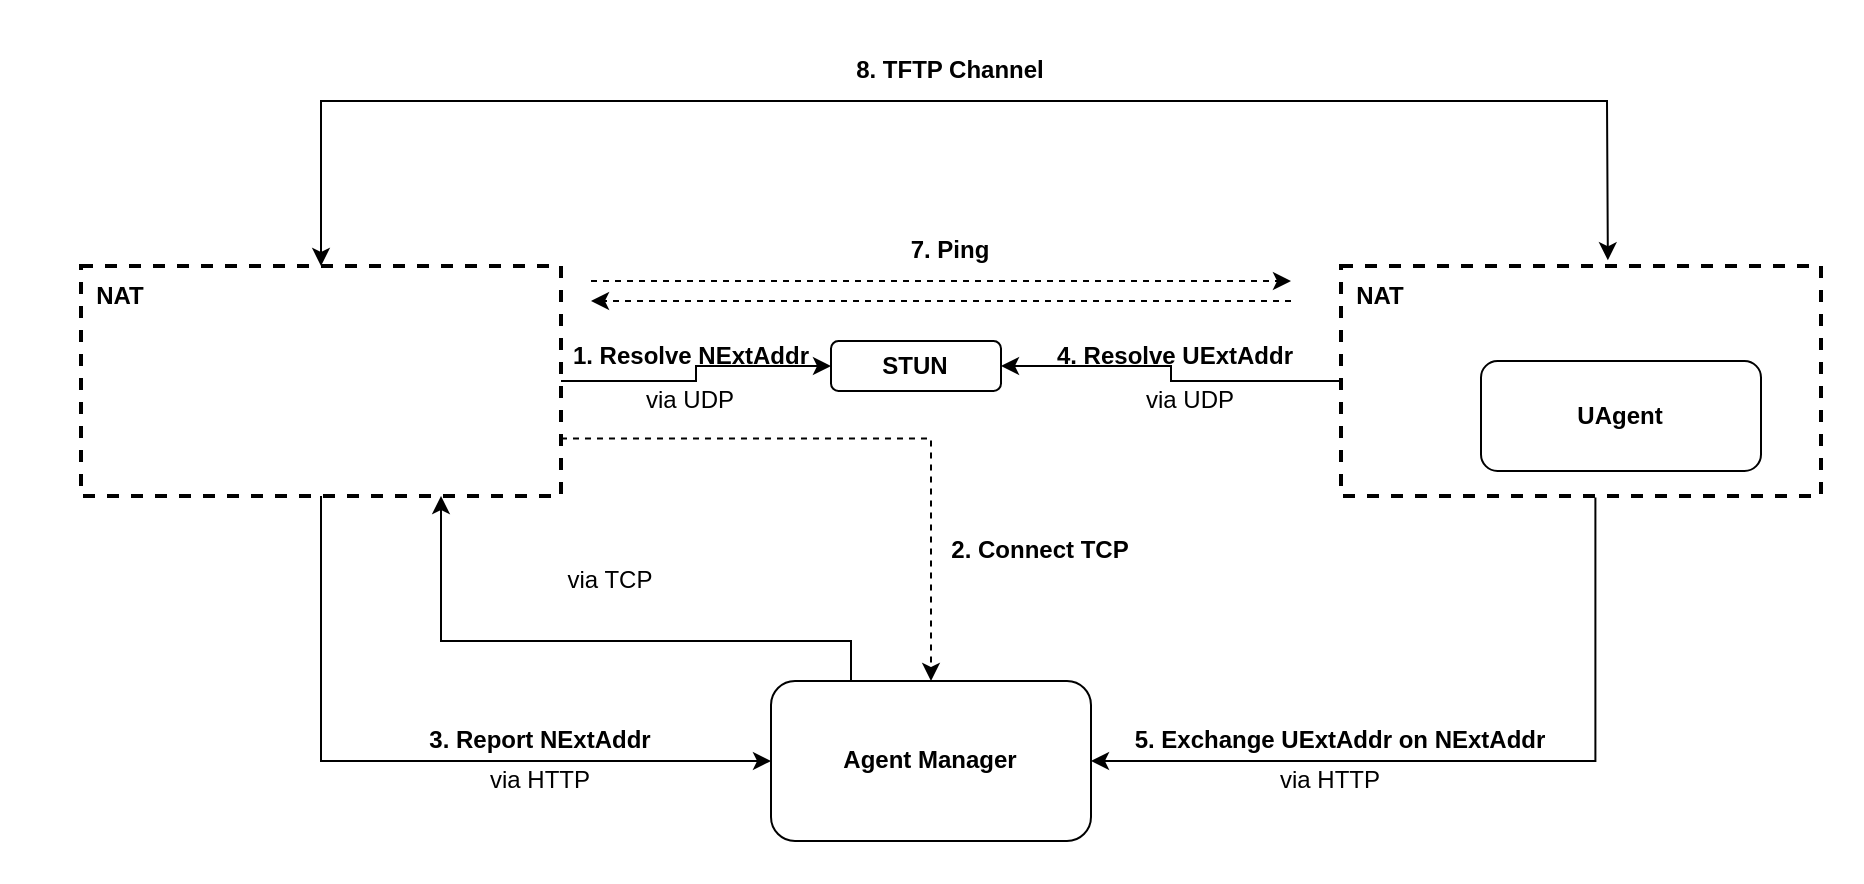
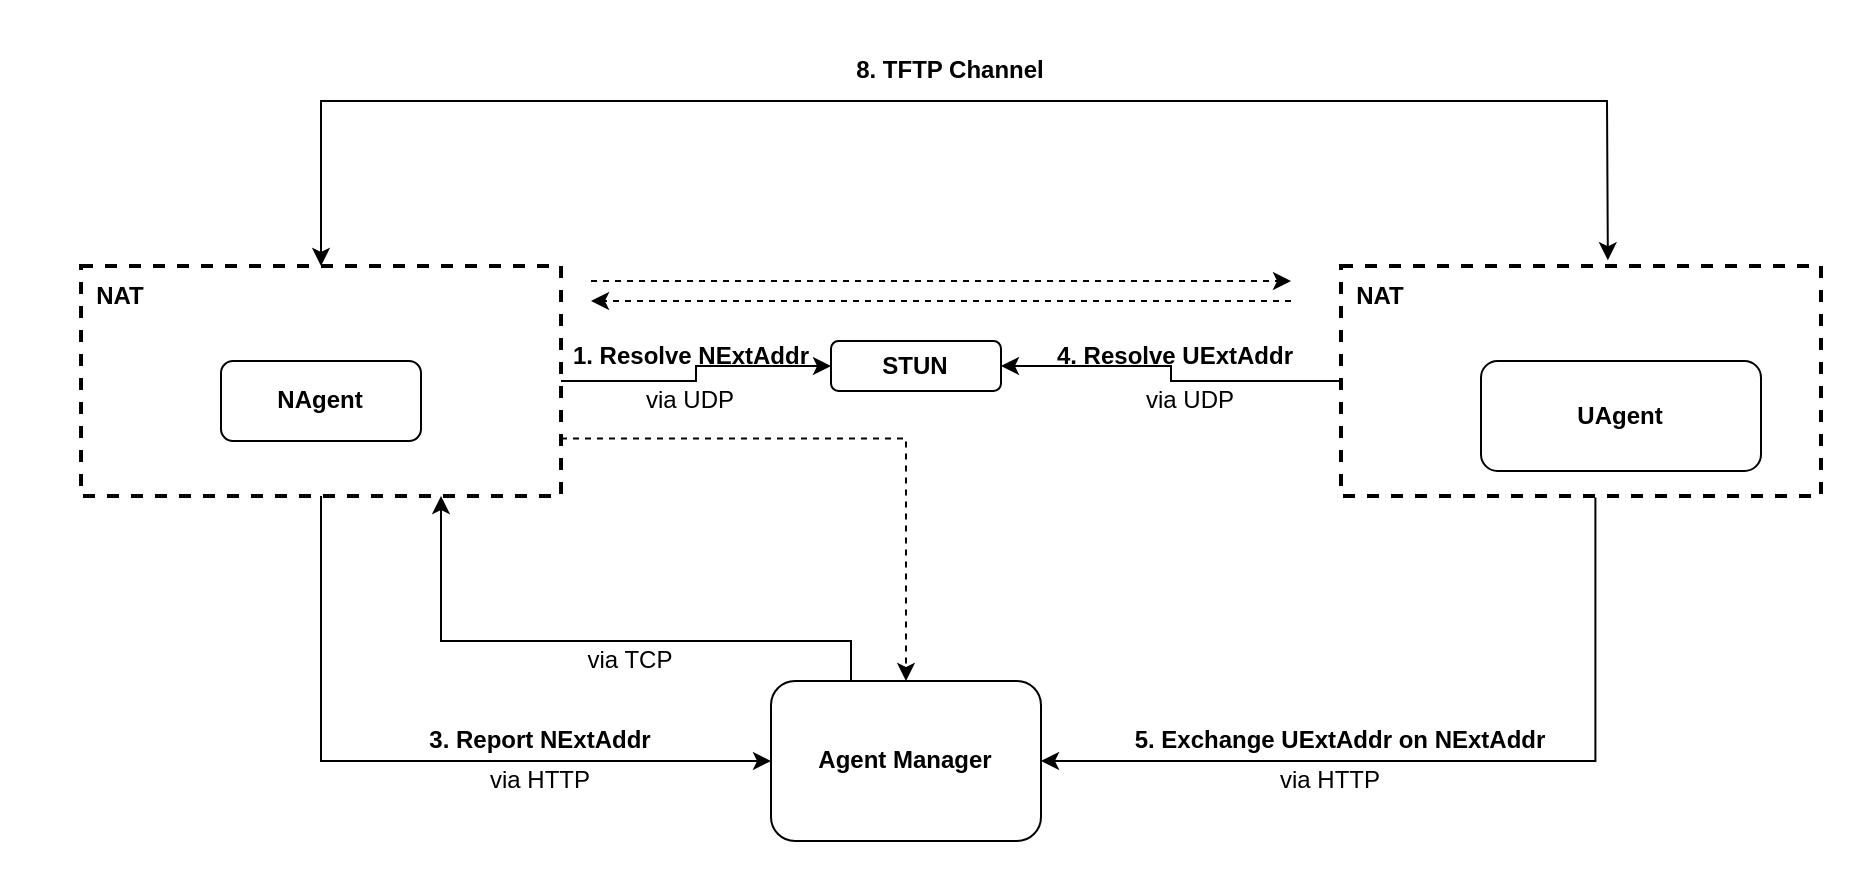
  <mxCell id="0" />
  <mxCell id="1" parent="0" />
  <mxCell id="2" value="&lt;b&gt;STUN&lt;/b&gt;" style="rounded=1;whiteSpace=wrap;html=1;" parent="1" vertex="1"><mxGeometry x="415" y="170" width="85" height="25" as="geometry" /></mxCell>
  <mxCell id="3" value="&lt;b&gt;UAgent&lt;/b&gt;" style="rounded=1;whiteSpace=wrap;html=1;" parent="1" vertex="1"><mxGeometry x="740" y="180" width="140" height="55" as="geometry" /></mxCell>
+ <mxCell id="4" value="&lt;b&gt;NAgent&lt;/b&gt;" style="rounded=1;whiteSpace=wrap;html=1;" parent="1" vertex="1"><mxGeometry x="110" y="180" width="100" height="40" as="geometry" /></mxCell>
  <mxCell id="5" style="edgeStyle=orthogonalEdgeStyle;rounded=0;orthogonalLoop=1;jettySize=auto;html=1;exitX=0.25;exitY=0;exitDx=0;exitDy=0;entryX=0.75;entryY=1;entryDx=0;entryDy=0;" parent="1" source="6" target="11" edge="1"><mxGeometry relative="1" as="geometry"><Array as="points"><mxPoint x="425" y="320" /><mxPoint x="220" y="320" /></Array></mxGeometry></mxCell>
- <mxCell id="6" value="&lt;b&gt;Agent Manager&lt;/b&gt;" style="rounded=1;whiteSpace=wrap;html=1;" parent="1" vertex="1"><mxGeometry x="385" y="340" width="160" height="80" as="geometry" /></mxCell>
+ <mxCell id="6" value="&lt;b&gt;Agent Manager&lt;/b&gt;" style="rounded=1;whiteSpace=wrap;html=1;" parent="1" vertex="1"><mxGeometry x="385" y="340" width="135" height="80" as="geometry" /></mxCell>
  <mxCell id="7" style="edgeStyle=orthogonalEdgeStyle;rounded=0;orthogonalLoop=1;jettySize=auto;html=1;entryX=0;entryY=0.5;entryDx=0;entryDy=0;exitX=0.5;exitY=1;exitDx=0;exitDy=0;" parent="1" source="11" target="6" edge="1"><mxGeometry relative="1" as="geometry" /></mxCell>
  <mxCell id="8" style="edgeStyle=orthogonalEdgeStyle;rounded=0;orthogonalLoop=1;jettySize=auto;html=1;" parent="1" source="11" target="2" edge="1"><mxGeometry relative="1" as="geometry" /></mxCell>
  <mxCell id="9" style="edgeStyle=orthogonalEdgeStyle;rounded=0;orthogonalLoop=1;jettySize=auto;html=1;exitX=1;exitY=0.75;exitDx=0;exitDy=0;dashed=1;" parent="1" source="11" target="6" edge="1"><mxGeometry relative="1" as="geometry" /></mxCell>
  <mxCell id="10" style="edgeStyle=orthogonalEdgeStyle;rounded=0;orthogonalLoop=1;jettySize=auto;html=1;dashed=1;" parent="1" edge="1"><mxGeometry relative="1" as="geometry"><mxPoint x="645" y="140" as="targetPoint" /><mxPoint x="295" y="140" as="sourcePoint" /></mxGeometry></mxCell>
  <mxCell id="11" value="" style="rounded=0;whiteSpace=wrap;html=1;dashed=1;strokeWidth=2;fillColor=none;" parent="1" vertex="1"><mxGeometry x="40" y="132.5" width="240" height="115" as="geometry" /></mxCell>
  <mxCell id="12" value="&lt;b&gt;NAT&lt;/b&gt;" style="text;html=1;strokeColor=none;fillColor=none;align=center;verticalAlign=middle;whiteSpace=wrap;rounded=0;dashed=1;" parent="1" vertex="1"><mxGeometry x="20" y="132.5" width="80" height="30" as="geometry" /></mxCell>
  <mxCell id="13" style="edgeStyle=orthogonalEdgeStyle;rounded=0;orthogonalLoop=1;jettySize=auto;html=1;exitX=0.53;exitY=1.006;exitDx=0;exitDy=0;exitPerimeter=0;entryX=1;entryY=0.5;entryDx=0;entryDy=0;" parent="1" source="15" target="6" edge="1"><mxGeometry relative="1" as="geometry"><mxPoint x="545" y="390" as="targetPoint" /><Array as="points"><mxPoint x="797" y="380" /></Array></mxGeometry></mxCell>
  <mxCell id="14" style="edgeStyle=orthogonalEdgeStyle;rounded=0;orthogonalLoop=1;jettySize=auto;html=1;entryX=1;entryY=0.5;entryDx=0;entryDy=0;" parent="1" source="15" target="2" edge="1"><mxGeometry relative="1" as="geometry" /></mxCell>
  <mxCell id="15" value="" style="rounded=0;whiteSpace=wrap;html=1;dashed=1;strokeWidth=2;fillColor=none;" parent="1" vertex="1"><mxGeometry x="670" y="132.5" width="240" height="115" as="geometry" /></mxCell>
  <mxCell id="16" style="edgeStyle=orthogonalEdgeStyle;rounded=0;orthogonalLoop=1;jettySize=auto;html=1;dashed=1;" parent="1" edge="1"><mxGeometry relative="1" as="geometry"><mxPoint x="645" y="150" as="sourcePoint" /><mxPoint x="295" y="150" as="targetPoint" /><Array as="points"><mxPoint x="645" y="150" /></Array></mxGeometry></mxCell>
  <mxCell id="17" value="&lt;b&gt;NAT&lt;/b&gt;" style="text;html=1;strokeColor=none;fillColor=none;align=center;verticalAlign=middle;whiteSpace=wrap;rounded=0;dashed=1;" parent="1" vertex="1"><mxGeometry x="650" y="132.5" width="80" height="30" as="geometry" /></mxCell>
  <mxCell id="18" value="&lt;b&gt;1. Resolve NExtAddr&lt;/b&gt;" style="text;html=1;strokeColor=none;fillColor=none;align=center;verticalAlign=middle;whiteSpace=wrap;rounded=0;dashed=1;" parent="1" vertex="1"><mxGeometry x="282.5" y="162.5" width="125" height="30" as="geometry" /></mxCell>
  <mxCell id="19" value="&lt;b&gt;4. Resolve UExtAddr&lt;/b&gt;" style="text;html=1;strokeColor=none;fillColor=none;align=center;verticalAlign=middle;whiteSpace=wrap;rounded=0;dashed=1;" parent="1" vertex="1"><mxGeometry x="525" y="162.5" width="125" height="30" as="geometry" /></mxCell>
  <mxCell id="20" value="&lt;b&gt;5. Exchange UExtAddr on NExtAddr&lt;/b&gt;" style="text;html=1;strokeColor=none;fillColor=none;align=center;verticalAlign=middle;whiteSpace=wrap;rounded=0;dashed=1;" parent="1" vertex="1"><mxGeometry x="555" y="355" width="230" height="30" as="geometry" /></mxCell>
  <mxCell id="21" value="via UDP" style="text;html=1;strokeColor=none;fillColor=none;align=center;verticalAlign=middle;whiteSpace=wrap;rounded=0;dashed=1;" parent="1" vertex="1"><mxGeometry x="295" y="190" width="100" height="20" as="geometry" /></mxCell>
  <mxCell id="22" value="via UDP" style="text;html=1;strokeColor=none;fillColor=none;align=center;verticalAlign=middle;whiteSpace=wrap;rounded=0;dashed=1;" parent="1" vertex="1"><mxGeometry x="545" y="190" width="100" height="20" as="geometry" /></mxCell>
  <mxCell id="23" value="via HTTP" style="text;html=1;strokeColor=none;fillColor=none;align=center;verticalAlign=middle;whiteSpace=wrap;rounded=0;dashed=1;" parent="1" vertex="1"><mxGeometry x="615" y="380" width="100" height="20" as="geometry" /></mxCell>
  <mxCell id="24" value="&lt;b&gt;3. Report NExtAddr&lt;/b&gt;" style="text;html=1;strokeColor=none;fillColor=none;align=center;verticalAlign=middle;whiteSpace=wrap;rounded=0;dashed=1;" parent="1" vertex="1"><mxGeometry x="205" y="355" width="130" height="30" as="geometry" /></mxCell>
  <mxCell id="25" value="via HTTP" style="text;html=1;strokeColor=none;fillColor=none;align=center;verticalAlign=middle;whiteSpace=wrap;rounded=0;dashed=1;" parent="1" vertex="1"><mxGeometry x="220" y="380" width="100" height="20" as="geometry" /></mxCell>
- <mxCell id="26" value="via TCP" style="text;html=1;strokeColor=none;fillColor=none;align=center;verticalAlign=middle;whiteSpace=wrap;rounded=0;dashed=1;" parent="1" vertex="1"><mxGeometry x="255" y="280" width="100" height="20" as="geometry" /></mxCell>
- <mxCell id="27" value="&lt;b&gt;2. Connect TCP&lt;/b&gt;" style="text;html=1;strokeColor=none;fillColor=none;align=center;verticalAlign=middle;whiteSpace=wrap;rounded=0;dashed=1;" parent="1" vertex="1"><mxGeometry x="465" y="260" width="110" height="30" as="geometry" /></mxCell>
- <mxCell id="28" value="&lt;b&gt;7. Ping&lt;/b&gt;" style="text;html=1;strokeColor=none;fillColor=none;align=center;verticalAlign=middle;whiteSpace=wrap;rounded=0;dashed=1;" parent="1" vertex="1"><mxGeometry x="415" y="110" width="120" height="30" as="geometry" /></mxCell>
+ <mxCell id="26" value="via TCP" style="text;html=1;strokeColor=none;fillColor=none;align=center;verticalAlign=middle;whiteSpace=wrap;rounded=0;dashed=1;" parent="1" vertex="1"><mxGeometry x="265" y="320" width="100" height="20" as="geometry" /></mxCell>
  <mxCell id="29" value="&lt;b&gt;8. TFTP Channel&lt;/b&gt;" style="text;html=1;strokeColor=none;fillColor=none;align=center;verticalAlign=middle;whiteSpace=wrap;rounded=0;dashed=1;" parent="1" vertex="1"><mxGeometry x="415" y="20" width="120" height="30" as="geometry" /></mxCell>
  <mxCell id="30" value="" style="endArrow=classic;startArrow=classic;html=1;rounded=0;exitX=0.5;exitY=0;exitDx=0;exitDy=0;entryX=0.556;entryY=-0.025;entryDx=0;entryDy=0;entryPerimeter=0;" parent="1" source="11" target="15" edge="1"><mxGeometry width="50" height="50" relative="1" as="geometry"><mxPoint x="405" y="130" as="sourcePoint" /><mxPoint x="455" y="80" as="targetPoint" /><Array as="points"><mxPoint x="160" y="50" /><mxPoint x="803" y="50" /></Array></mxGeometry></mxCell>
